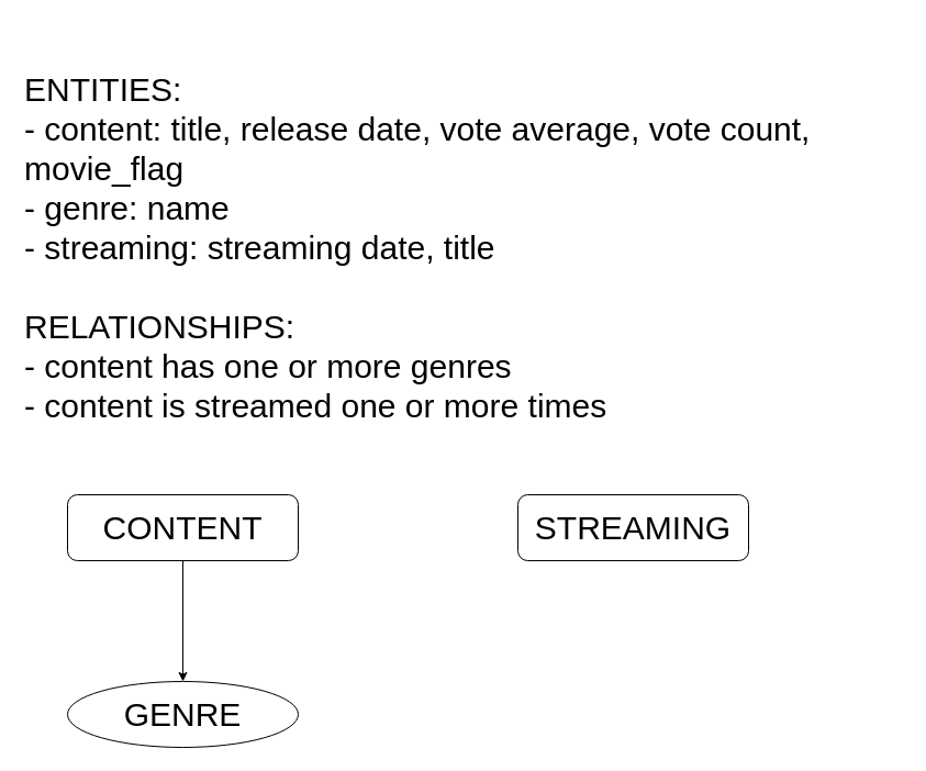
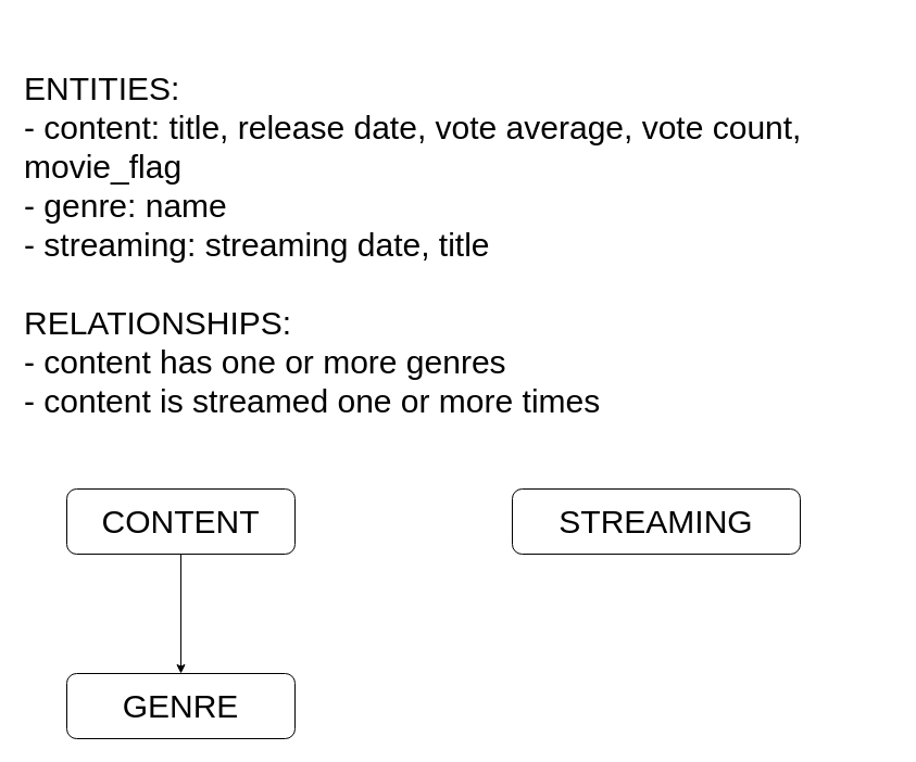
  <mxCell id="0" />
  <mxCell id="1" parent="0" />
  <mxCell id="2" value="ENTITIES:&lt;br&gt;- content: title, release date, vote average, vote count, movie_flag&amp;nbsp;&lt;br&gt;- genre: name&lt;br&gt;- streaming: streaming date, title&lt;br&gt;&lt;br&gt;RELATIONSHIPS:&lt;br&gt;- content has one or more genres&lt;br&gt;- content is streamed one or more times" style="text;html=1;strokeColor=none;fillColor=none;align=left;verticalAlign=middle;whiteSpace=wrap;rounded=0;fontSize=30;" vertex="1" parent="1"><mxGeometry x="20" y="20" width="801" height="410" as="geometry" /></mxCell>
  <mxCell id="3" style="edgeStyle=none;html=1;entryX=0.5;entryY=0;entryDx=0;entryDy=0;fontSize=30;" edge="1" parent="1" source="4" target="5"><mxGeometry relative="1" as="geometry" /></mxCell>
  <mxCell id="4" value="CONTENT" style="rounded=1;whiteSpace=wrap;html=1;fontSize=30;" vertex="1" parent="1"><mxGeometry x="61" y="450" width="210" height="60" as="geometry" /></mxCell>
- <mxCell id="5" value="GENRE" style="ellipse;whiteSpace=wrap;html=1;fontSize=30;" vertex="1" parent="1"><mxGeometry x="61" y="620" width="210" height="60" as="geometry" /></mxCell>
- <mxCell id="6" value="STREAMING" style="rounded=1;whiteSpace=wrap;html=1;fontSize=30;" vertex="1" parent="1"><mxGeometry x="471" y="450" width="210" height="60" as="geometry" /></mxCell>
+ <mxCell id="5" value="GENRE" style="rounded=1;whiteSpace=wrap;html=1;fontSize=30;" vertex="1" parent="1"><mxGeometry x="61" y="620" width="210" height="60" as="geometry" /></mxCell>
+ <mxCell id="6" value="STREAMING" style="rounded=1;whiteSpace=wrap;html=1;fontSize=30;" vertex="1" parent="1"><mxGeometry x="471" y="450" width="265" height="60" as="geometry" /></mxCell>
